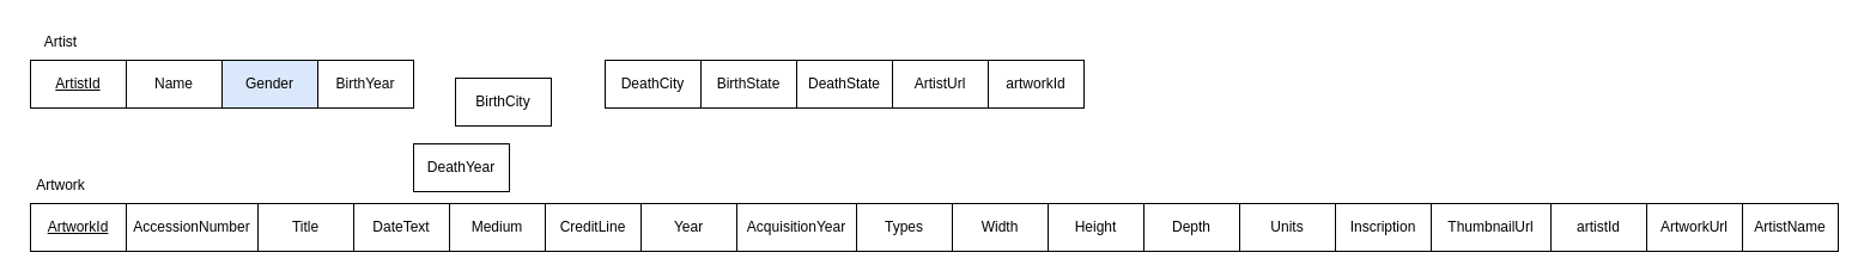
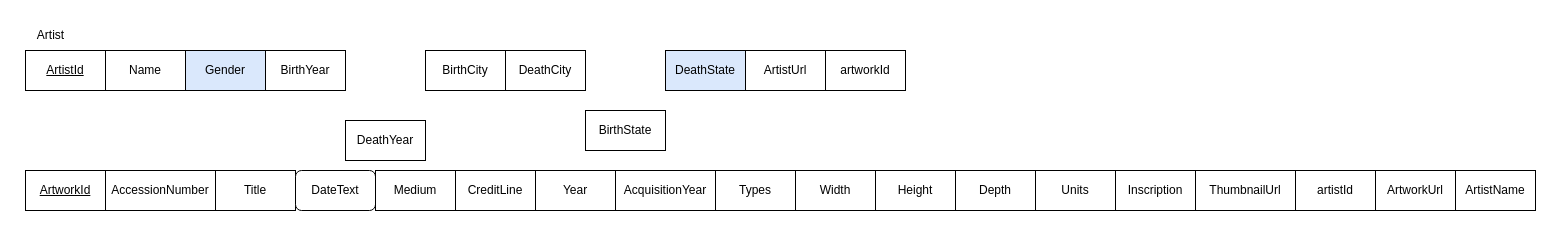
  <mxCell id="0" />
  <mxCell id="1" parent="0" />
  <mxCell id="2" value="Artist" style="text;html=1;align=center;verticalAlign=middle;resizable=0;points=[];autosize=1;strokeColor=none;fillColor=none;" vertex="1" parent="1"><mxGeometry x="25" y="20" width="50" height="30" as="geometry" /></mxCell>
  <mxCell id="3" value="&lt;u&gt;ArtistId&lt;/u&gt;" style="rounded=0;whiteSpace=wrap;html=1;" vertex="1" parent="1"><mxGeometry x="25" y="50" width="80" height="40" as="geometry" /></mxCell>
  <mxCell id="4" value="Name" style="rounded=0;whiteSpace=wrap;html=1;" vertex="1" parent="1"><mxGeometry x="105" y="50" width="80" height="40" as="geometry" /></mxCell>
  <mxCell id="5" value="Gender" style="rounded=0;whiteSpace=wrap;html=1;fillColor=#dae8fc;" vertex="1" parent="1"><mxGeometry x="185" y="50" width="80" height="40" as="geometry" /></mxCell>
  <mxCell id="6" value="BirthYear" style="rounded=0;whiteSpace=wrap;html=1;" vertex="1" parent="1"><mxGeometry x="265" y="50" width="80" height="40" as="geometry" /></mxCell>
  <mxCell id="7" value="DeathYear" style="rounded=0;whiteSpace=wrap;html=1;" vertex="1" parent="1"><mxGeometry x="345" y="120" width="80" height="40" as="geometry" /></mxCell>
- <mxCell id="8" value="BirthState" style="rounded=0;whiteSpace=wrap;html=1;" vertex="1" parent="1"><mxGeometry x="585" y="50" width="80" height="40" as="geometry" /></mxCell>
- <mxCell id="9" value="DeathState" style="rounded=0;whiteSpace=wrap;html=1;" vertex="1" parent="1"><mxGeometry x="665" y="50" width="80" height="40" as="geometry" /></mxCell>
- <mxCell id="10" value="BirthCity" style="rounded=0;whiteSpace=wrap;html=1;" vertex="1" parent="1"><mxGeometry x="380" y="65" width="80" height="40" as="geometry" /></mxCell>
+ <mxCell id="8" value="BirthState" style="rounded=0;whiteSpace=wrap;html=1;" vertex="1" parent="1"><mxGeometry x="585" y="110" width="80" height="40" as="geometry" /></mxCell>
+ <mxCell id="9" value="DeathState" style="rounded=0;whiteSpace=wrap;html=1;fillColor=#dae8fc;" vertex="1" parent="1"><mxGeometry x="665" y="50" width="80" height="40" as="geometry" /></mxCell>
+ <mxCell id="10" value="BirthCity" style="rounded=0;whiteSpace=wrap;html=1;" vertex="1" parent="1"><mxGeometry x="425" y="50" width="80" height="40" as="geometry" /></mxCell>
  <mxCell id="11" value="Death&lt;span style=&quot;color: rgba(0, 0, 0, 0); font-family: monospace; font-size: 0px; text-align: start; text-wrap: nowrap;&quot;&gt;%3CmxGraphModel%3E%3Croot%3E%3CmxCell%20id%3D%220%22%2F%3E%3CmxCell%20id%3D%221%22%20parent%3D%220%22%2F%3E%3CmxCell%20id%3D%222%22%20value%3D%22DeathState%22%20style%3D%22rounded%3D0%3BwhiteSpace%3Dwrap%3Bhtml%3D1%3B%22%20vertex%3D%221%22%20parent%3D%221%22%3E%3CmxGeometry%20x%3D%22520%22%20y%3D%2280%22%20width%3D%2280%22%20height%3D%2240%22%20as%3D%22geometry%22%2F%3E%3C%2FmxCell%3E%3C%2Froot%3E%3C%2FmxGraphModel%3E&lt;/span&gt;City" style="rounded=0;whiteSpace=wrap;html=1;" vertex="1" parent="1"><mxGeometry x="505" y="50" width="80" height="40" as="geometry" /></mxCell>
  <mxCell id="12" value="ArtistUrl" style="rounded=0;whiteSpace=wrap;html=1;" vertex="1" parent="1"><mxGeometry x="745" y="50" width="80" height="40" as="geometry" /></mxCell>
  <mxCell id="13" value="artworkId" style="rounded=0;whiteSpace=wrap;html=1;" vertex="1" parent="1"><mxGeometry x="825" y="50" width="80" height="40" as="geometry" /></mxCell>
- <mxCell id="14" value="Artwork" style="text;html=1;align=center;verticalAlign=middle;resizable=0;points=[];autosize=1;strokeColor=none;fillColor=none;" vertex="1" parent="1"><mxGeometry x="20" y="140" width="60" height="30" as="geometry" /></mxCell>
  <mxCell id="15" value="&lt;u&gt;ArtworkId&lt;/u&gt;" style="rounded=0;whiteSpace=wrap;html=1;" vertex="1" parent="1"><mxGeometry x="25" y="170" width="80" height="40" as="geometry" /></mxCell>
  <mxCell id="16" value="AccessionNumber" style="rounded=0;whiteSpace=wrap;html=1;" vertex="1" parent="1"><mxGeometry x="105" y="170" width="110" height="40" as="geometry" /></mxCell>
  <mxCell id="17" value="Title&lt;span style=&quot;color: rgba(0, 0, 0, 0); font-family: monospace; font-size: 0px; text-align: start; text-wrap: nowrap;&quot;&gt;%3CmxGraphModel%3E%3Croot%3E%3CmxCell%20id%3D%220%22%2F%3E%3CmxCell%20id%3D%221%22%20parent%3D%220%22%2F%3E%3CmxCell%20id%3D%222%22%20value%3D%22artworkId%22%20style%3D%22rounded%3D0%3BwhiteSpace%3Dwrap%3Bhtml%3D1%3B%22%20vertex%3D%221%22%20parent%3D%221%22%3E%3CmxGeometry%20x%3D%22840%22%20y%3D%2280%22%20width%3D%2280%22%20height%3D%2240%22%20as%3D%22geometry%22%2F%3E%3C%2FmxCell%3E%3C%2Froot%3E%3C%2FmxGraphModel%3E&lt;/span&gt;" style="rounded=0;whiteSpace=wrap;html=1;" vertex="1" parent="1"><mxGeometry x="215" y="170" width="80" height="40" as="geometry" /></mxCell>
- <mxCell id="18" value="DateText" style="rounded=0;whiteSpace=wrap;html=1;" vertex="1" parent="1"><mxGeometry x="295" y="170" width="80" height="40" as="geometry" /></mxCell>
+ <mxCell id="18" value="DateText" style="whiteSpace=wrap;html=1;rounded=1;" vertex="1" parent="1"><mxGeometry x="295" y="170" width="80" height="40" as="geometry" /></mxCell>
  <mxCell id="19" value="Medium" style="rounded=0;whiteSpace=wrap;html=1;" vertex="1" parent="1"><mxGeometry x="375" y="170" width="80" height="40" as="geometry" /></mxCell>
  <mxCell id="20" value="CreditLine" style="rounded=0;whiteSpace=wrap;html=1;" vertex="1" parent="1"><mxGeometry x="455" y="170" width="80" height="40" as="geometry" /></mxCell>
  <mxCell id="21" value="Year" style="rounded=0;whiteSpace=wrap;html=1;" vertex="1" parent="1"><mxGeometry x="535" y="170" width="80" height="40" as="geometry" /></mxCell>
  <mxCell id="22" value="AcquisitionYear" style="rounded=0;whiteSpace=wrap;html=1;" vertex="1" parent="1"><mxGeometry x="615" y="170" width="100" height="40" as="geometry" /></mxCell>
  <mxCell id="23" value="Types" style="rounded=0;whiteSpace=wrap;html=1;" vertex="1" parent="1"><mxGeometry x="715" y="170" width="80" height="40" as="geometry" /></mxCell>
  <mxCell id="24" value="Width" style="rounded=0;whiteSpace=wrap;html=1;" vertex="1" parent="1"><mxGeometry x="795" y="170" width="80" height="40" as="geometry" /></mxCell>
  <mxCell id="25" value="Height" style="rounded=0;whiteSpace=wrap;html=1;" vertex="1" parent="1"><mxGeometry x="875" y="170" width="80" height="40" as="geometry" /></mxCell>
  <mxCell id="26" value="Depth&lt;span style=&quot;color: rgba(0, 0, 0, 0); font-family: monospace; font-size: 0px; text-align: start; text-wrap: nowrap;&quot;&gt;%3CmxGraphModel%3E%3Croot%3E%3CmxCell%20id%3D%220%22%2F%3E%3CmxCell%20id%3D%221%22%20parent%3D%220%22%2F%3E%3CmxCell%20id%3D%222%22%20value%3D%22Height%22%20style%3D%22rounded%3D0%3BwhiteSpace%3Dwrap%3Bhtml%3D1%3B%22%20vertex%3D%221%22%20parent%3D%221%22%3E%3CmxGeometry%20x%3D%22890%22%20y%3D%22200%22%20width%3D%2280%22%20height%3D%2240%22%20as%3D%22geometry%22%2F%3E%3C%2FmxCell%3E%3C%2Froot%3E%3C%2FmxGraphModel%3E&lt;/span&gt;" style="rounded=0;whiteSpace=wrap;html=1;" vertex="1" parent="1"><mxGeometry x="955" y="170" width="80" height="40" as="geometry" /></mxCell>
  <mxCell id="27" value="Units" style="rounded=0;whiteSpace=wrap;html=1;" vertex="1" parent="1"><mxGeometry x="1035" y="170" width="80" height="40" as="geometry" /></mxCell>
  <mxCell id="28" value="Inscription&lt;span style=&quot;color: rgba(0, 0, 0, 0); font-family: monospace; font-size: 0px; text-align: start; text-wrap: nowrap;&quot;&gt;%3CmxGraphModel%3E%3Croot%3E%3CmxCell%20id%3D%220%22%2F%3E%3CmxCell%20id%3D%221%22%20parent%3D%220%22%2F%3E%3CmxCell%20id%3D%222%22%20value%3D%22Height%22%20style%3D%22rounded%3D0%3BwhiteSpace%3Dwrap%3Bhtml%3D1%3B%22%20vertex%3D%221%22%20parent%3D%221%22%3E%3CmxGeometry%20x%3D%22890%22%20y%3D%22200%22%20width%3D%2280%22%20height%3D%2240%22%20as%3D%22geometry%22%2F%3E%3C%2FmxCell%3E%3C%2Froot%3E%3C%2FmxGraphModel%3E&lt;/span&gt;" style="rounded=0;whiteSpace=wrap;html=1;" vertex="1" parent="1"><mxGeometry x="1115" y="170" width="80" height="40" as="geometry" /></mxCell>
  <mxCell id="29" value="ThumbnailUrl" style="rounded=0;whiteSpace=wrap;html=1;" vertex="1" parent="1"><mxGeometry x="1195" y="170" width="100" height="40" as="geometry" /></mxCell>
  <mxCell id="30" value="artistId" style="rounded=0;whiteSpace=wrap;html=1;" vertex="1" parent="1"><mxGeometry x="1295" y="170" width="80" height="40" as="geometry" /></mxCell>
  <mxCell id="31" value="ArtworkUrl" style="rounded=0;whiteSpace=wrap;html=1;" vertex="1" parent="1"><mxGeometry x="1375" y="170" width="80" height="40" as="geometry" /></mxCell>
  <mxCell id="32" value="ArtistName" style="rounded=0;whiteSpace=wrap;html=1;" vertex="1" parent="1"><mxGeometry x="1455" y="170" width="80" height="40" as="geometry" /></mxCell>
